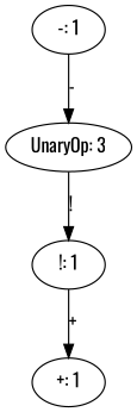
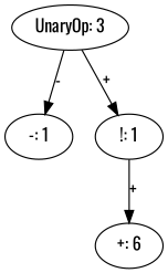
  digraph {
    fontname=Oswald
    node [fontname=Oswald]
    edge [fontname=Oswald]
    n1 [label="UnaryOp: 3"]
    n2 [label="-: 1"]
    n3 [label="!: 1"]
-   n4 [label="+: 1"]
-   n2 -> n1 [label="-"]
-   n1 -> n3 [label="!"]
+   n4 [label="+: 6"]
+   n1 -> n2 [label="-"]
+   n1 -> n3 [label="+"]
    n3 -> n4 [label="+"]
  }
